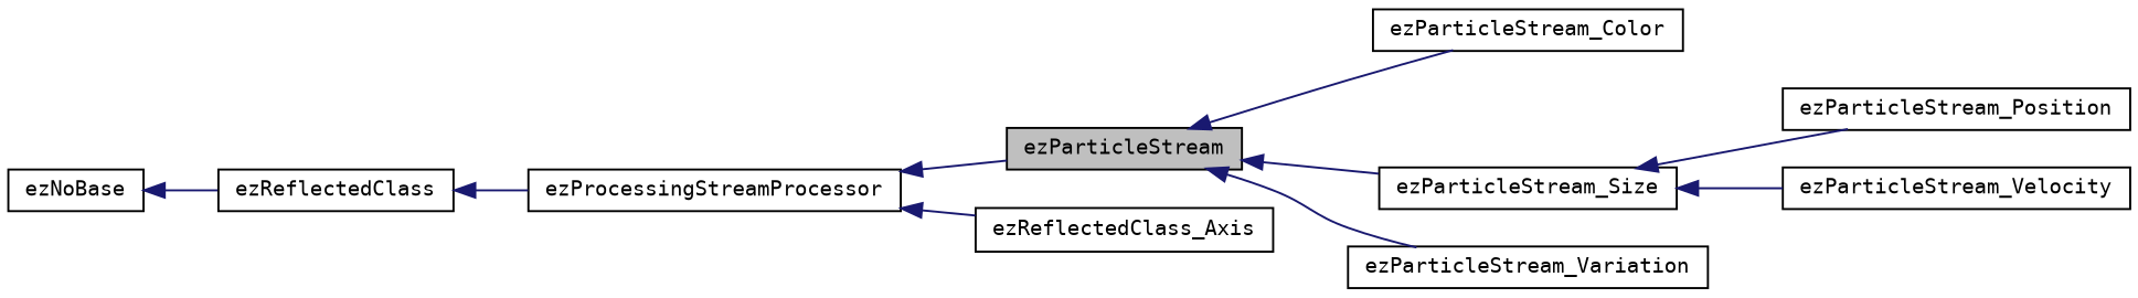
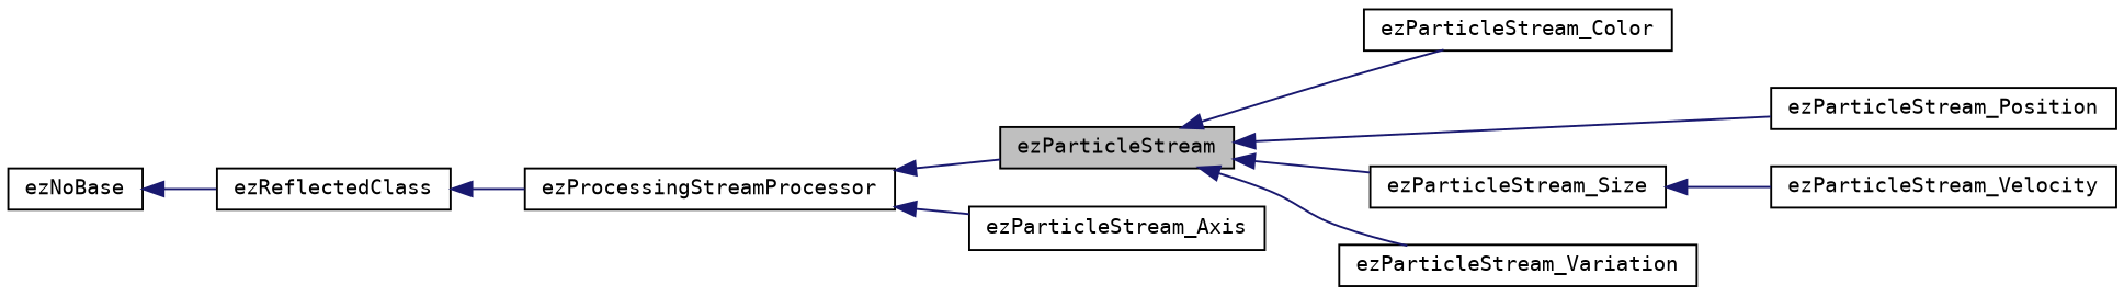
  digraph {
    fontname="DejaVu Sans Mono"
    rankdir=LR
    node [color=black fillcolor=white fontname="DejaVu Sans Mono" fontsize=10 shape=record style=filled]
    edge [color=midnightblue dir=back fontname="DejaVu Sans Mono" fontsize=10 labelfontname=Helvetica labelfontsize=10 style=solid]
    n1 [fillcolor=grey75 fontcolor=black height=0.2 label=ezParticleStream width=0.4]
    n2 [height=0.2 label=ezParticleStream_Color width=0.4]
    n3 [height=0.2 label=ezParticleStream_Position width=0.4]
    n4 [height=0.2 label=ezParticleStream_Size width=0.4]
    n5 [height=0.2 label=ezParticleStream_Variation width=0.4]
-   n6 [height=0.2 label=ezReflectedClass_Axis width=0.4]
+   n6 [height=0.2 label=ezParticleStream_Axis width=0.4]
    n7 [height=0.2 label=ezParticleStream_Velocity width=0.4]
    n8 [height=0.2 label=ezProcessingStreamProcessor width=0.4]
    n9 [height=0.2 label=ezReflectedClass width=0.4]
    n10 [height=0.2 label=ezNoBase width=0.4]
    n1 -> n2
-   n4 -> n3
+   n1 -> n3
    n1 -> n4
    n1 -> n5
    n4 -> n7
    n8 -> n1
    n8 -> n6
    n9 -> n8
    n10 -> n9
  }
